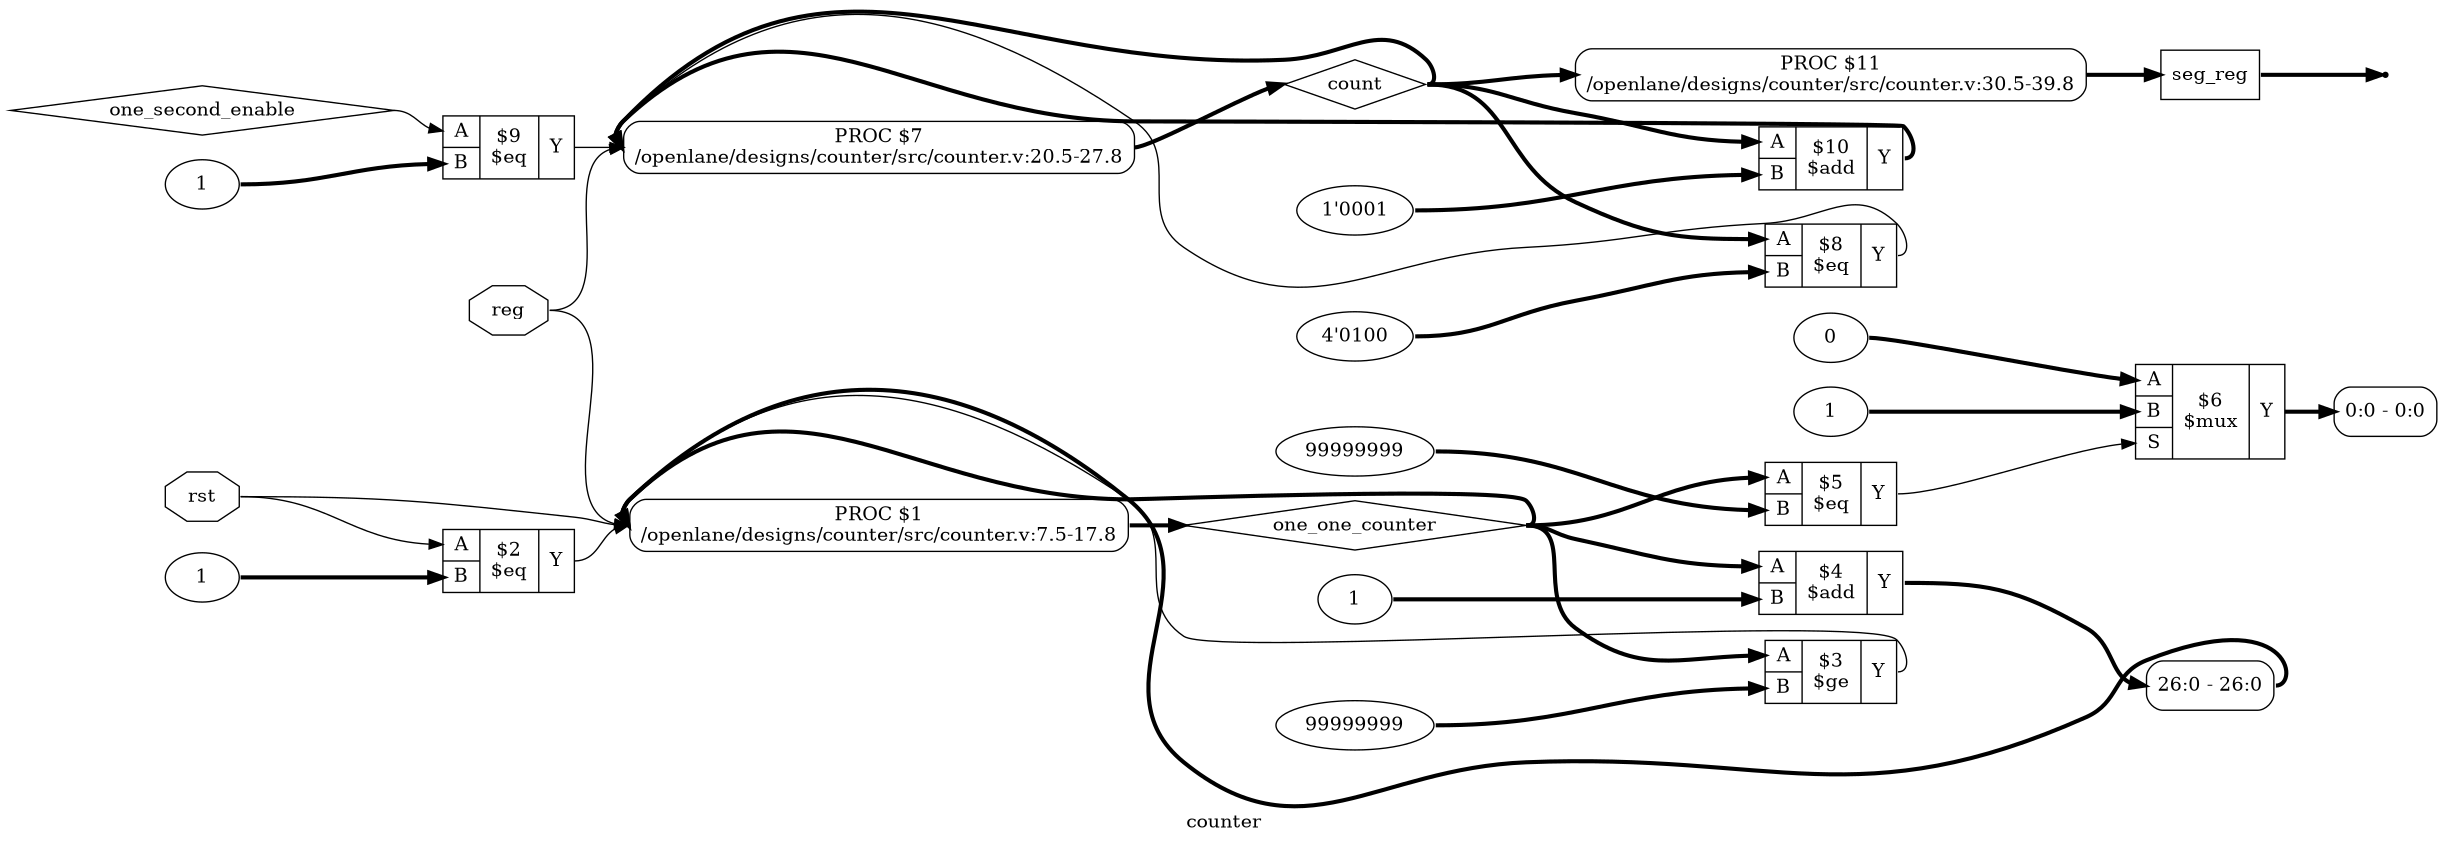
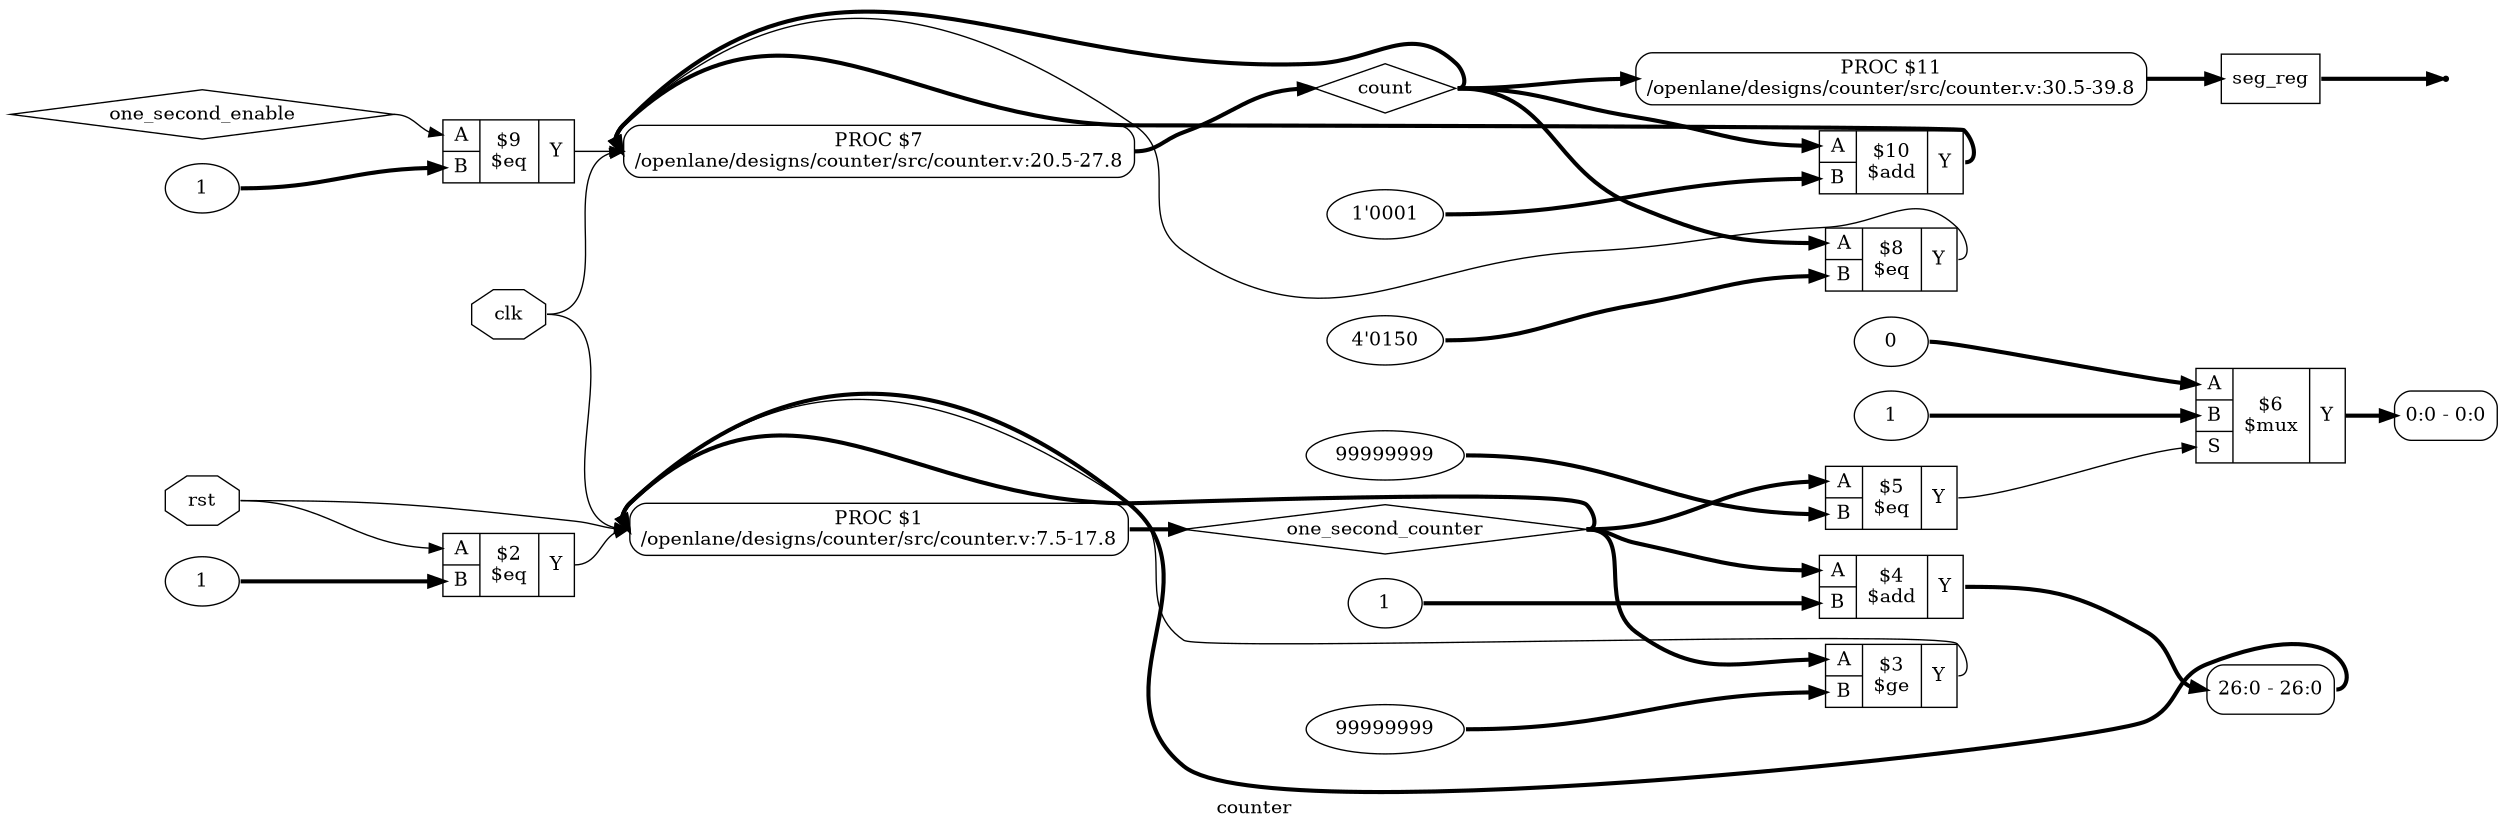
  digraph {
    label=counter
    rankdir=LR
    remincross=true
    node [shape=record]
    edge [color=black fontcolor=black headport=w tailport=e style="setlinewidth(3)"]
    n1 [color=black fontcolor=black label=one_second_enable shape=diamond]
    n2 [label="{{<p20> A|<p21> B}|$9\n$eq|{<p22> Y}}"]
    n3 [label="PROC $7\n/openlane/designs/counter/src/counter.v:20.5-27.8" shape=box style=rounded]
    n4 [color=black fontcolor=black label=seg_reg shape=box]
    x14 [shape=point]
    n6 [color=black fontcolor=black label=count shape=diamond]
    n7 [label="{{<p20> A|<p21> B}|$10\n$add|{<p22> Y}}"]
    n8 [label="{{<p20> A|<p21> B}|$8\n$eq|{<p22> Y}}"]
    n9 [label="PROC $11\n/openlane/designs/counter/src/counter.v:30.5-39.8" shape=box style=rounded]
-   n10 [color=black fontcolor=black label=one_one_counter shape=diamond]
+   n10 [color=black fontcolor=black label=one_second_counter shape=diamond]
    n11 [label="{{<p20> A|<p21> B}|$5\n$eq|{<p22> Y}}"]
    n12 [label="{{<p20> A|<p21> B}|$4\n$add|{<p22> Y}}"]
    n13 [label="{{<p20> A|<p21> B}|$3\n$ge|{<p22> Y}}"]
    n14 [label="PROC $1\n/openlane/designs/counter/src/counter.v:7.5-17.8" shape=box style=rounded]
    n15 [label="{{<p20> A|<p21> B|<p26> S}|$6\n$mux|{<p22> Y}}"]
    n16 [color=black fontcolor=black label="<s0> 26:0 - 26:0 " style=rounded]
    n17 [color=black fontcolor=black label=rst shape=octagon]
    n18 [label="{{<p20> A|<p21> B}|$2\n$eq|{<p22> Y}}"]
-   n19 [color=black fontcolor=black label=reg shape=octagon]
+   n19 [color=black fontcolor=black label=clk shape=octagon]
    n20 [label="1'0001" shape=""]
    n21 [label=1 shape=""]
-   n22 [label="4'0100" shape=""]
+   n22 [label="4'0150" shape=""]
    n23 [label=1 shape=""]
    n24 [color=black fontcolor=black label="<s0> 0:0 - 0:0 " style=rounded]
    n25 [label=0 shape=""]
    n26 [label=99999999 shape=""]
    n27 [label=1 shape=""]
    n28 [label=99999999 shape=""]
    n29 [label=1 shape=""]
    n1 -> n2 [headport="p20:w" style=""]
    n2 -> n3 [tailport="p22:e" style=""]
    n3 -> n6
    n4 -> x14
    n6 -> n3
    n6 -> n7 [headport="p20:w"]
    n6 -> n8 [headport="p20:w"]
    n6 -> n9
    n7 -> n3 [tailport="p22:e"]
    n8 -> n3 [tailport="p22:e" style=""]
    n9 -> n4
    n10 -> n11 [headport="p20:w"]
    n10 -> n12 [headport="p20:w"]
    n10 -> n13 [headport="p20:w"]
    n10 -> n14
    n11 -> n15 [headport="p26:w" tailport="p22:e" style=""]
    n12 -> n16 [headport="s0:w" tailport="p22:e"]
    n13 -> n14 [tailport="p22:e" style=""]
    n14 -> n10
    n15 -> n24 [headport="s0:w" tailport="p22:e"]
    n16 -> n14
    n17 -> n14 [style=""]
    n17 -> n18 [headport="p20:w" style=""]
    n18 -> n14 [tailport="p22:e" style=""]
    n19 -> n3 [style=""]
    n19 -> n14 [style=""]
    n20 -> n7 [headport="p21:w"]
    n21 -> n2 [headport="p21:w"]
    n22 -> n8 [headport="p21:w"]
    n23 -> n15 [headport="p21:w"]
    n25 -> n15 [headport="p20:w"]
    n26 -> n11 [headport="p21:w"]
    n27 -> n12 [headport="p21:w"]
    n28 -> n13 [headport="p21:w"]
    n29 -> n18 [headport="p21:w"]
  }
